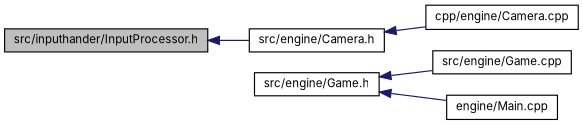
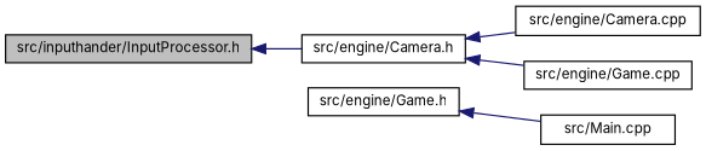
  digraph {
    fontname=Inter
    rankdir=LR
    node [color=black fillcolor=white fontname=Inter fontsize=10 shape=record style=filled]
    edge [color=midnightblue dir=back fontname=Inter fontsize=10 labelfontname=Helvetica labelfontsize=10 style=solid]
    n1 [fillcolor=grey75 fontcolor=black height=0.2 label="src/inputhander/InputProcessor.h" width=0.4]
    n2 [height=0.2 label="src/engine/Camera.h" width=0.4]
-   n3 [height=0.2 label="cpp/engine/Camera.cpp" width=0.4]
+   n3 [height=0.2 label="src/engine/Camera.cpp" width=0.4]
    n4 [height=0.2 label="src/engine/Game.h" width=0.4]
    n5 [height=0.2 label="src/engine/Game.cpp" width=0.4]
-   n6 [height=0.2 label="engine/Main.cpp" width=0.4]
+   n6 [height=0.2 label="src/Main.cpp" width=0.4]
    n1 -> n2
    n2 -> n3
-   n4 -> n5
+   n2 -> n5
    n4 -> n6
  }
